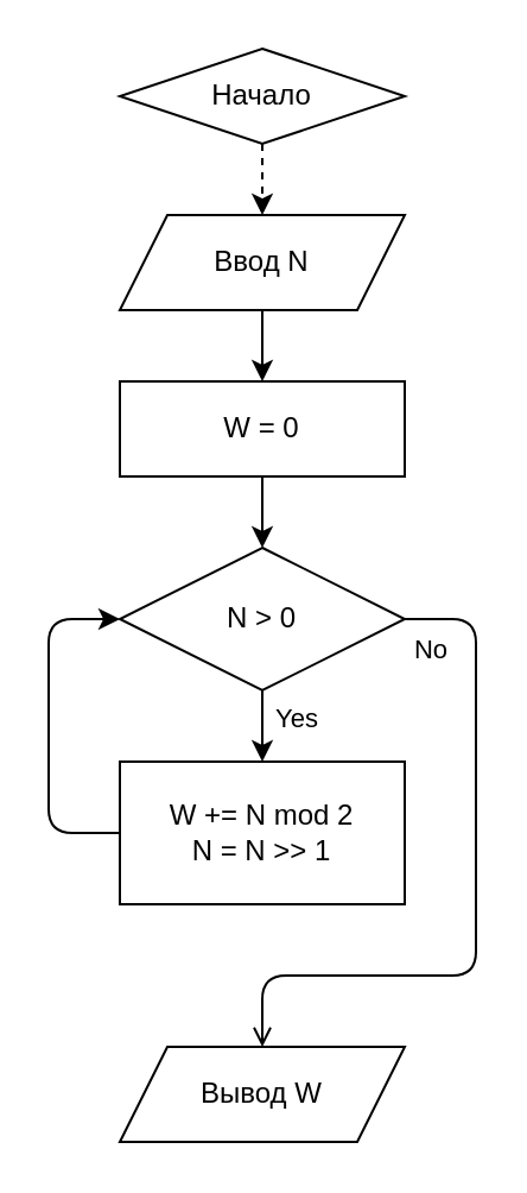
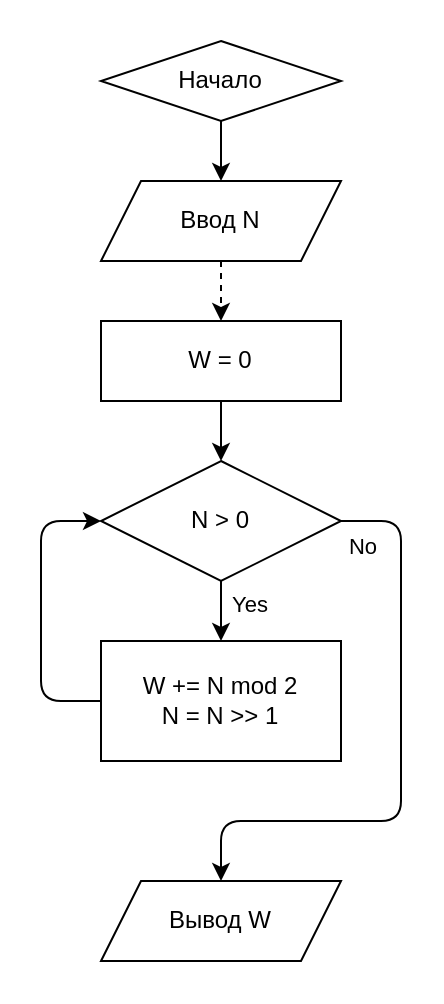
  <mxCell id="0" />
  <mxCell id="1" parent="0" />
- <mxCell id="2" style="edgeStyle=none;html=1;exitX=0.5;exitY=1;exitDx=0;exitDy=0;entryX=0.5;entryY=0;entryDx=0;entryDy=0;dashed=1;" parent="1" source="3" target="5" edge="1"><mxGeometry relative="1" as="geometry" /></mxCell>
+ <mxCell id="2" style="edgeStyle=none;html=1;exitX=0.5;exitY=1;exitDx=0;exitDy=0;entryX=0.5;entryY=0;entryDx=0;entryDy=0;" parent="1" source="3" target="5" edge="1"><mxGeometry relative="1" as="geometry" /></mxCell>
  <mxCell id="3" value="Начало" style="rhombus;whiteSpace=wrap;html=1;arcSize=50;" parent="1" vertex="1"><mxGeometry x="50" y="20" width="120" height="40" as="geometry" /></mxCell>
- <mxCell id="4" style="edgeStyle=none;html=1;exitX=0.5;exitY=1;exitDx=0;exitDy=0;entryX=0.5;entryY=0;entryDx=0;entryDy=0;" parent="1" source="5" target="7" edge="1"><mxGeometry relative="1" as="geometry"><mxPoint x="110" y="445" as="targetPoint" /></mxGeometry></mxCell>
+ <mxCell id="4" style="edgeStyle=none;html=1;exitX=0.5;exitY=1;exitDx=0;exitDy=0;entryX=0.5;entryY=0;entryDx=0;entryDy=0;dashed=1;" parent="1" source="5" target="7" edge="1"><mxGeometry relative="1" as="geometry"><mxPoint x="110" y="445" as="targetPoint" /></mxGeometry></mxCell>
  <mxCell id="5" value="Ввод N" style="shape=parallelogram;perimeter=parallelogramPerimeter;whiteSpace=wrap;html=1;fixedSize=1;" parent="1" vertex="1"><mxGeometry x="50" y="90" width="120" height="40" as="geometry" /></mxCell>
  <mxCell id="6" value="" style="edgeStyle=none;html=1;exitX=0.5;exitY=1;exitDx=0;exitDy=0;" parent="1" source="7" target="12" edge="1"><mxGeometry relative="1" as="geometry"><mxPoint x="110" y="210" as="sourcePoint" /></mxGeometry></mxCell>
  <mxCell id="7" value="W = 0" style="rounded=0;whiteSpace=wrap;html=1;" parent="1" vertex="1"><mxGeometry x="50" y="160" width="120" height="40" as="geometry" /></mxCell>
  <mxCell id="8" value="" style="edgeStyle=none;html=1;" edge="1" parent="1" source="12" target="14"><mxGeometry relative="1" as="geometry" /></mxCell>
  <mxCell id="9" value="Yes" style="edgeLabel;html=1;align=left;verticalAlign=middle;resizable=0;points=[];" vertex="1" connectable="0" parent="8"><mxGeometry x="-0.176" relative="1" as="geometry"><mxPoint x="4" y="-1" as="offset" /></mxGeometry></mxCell>
- <mxCell id="10" style="edgeStyle=none;html=1;entryX=0.5;entryY=0;entryDx=0;entryDy=0;endArrow=open;" edge="1" parent="1" source="12" target="15"><mxGeometry relative="1" as="geometry"><mxPoint x="200" y="260" as="targetPoint" /><Array as="points"><mxPoint x="200" y="260" /><mxPoint x="200" y="410" /><mxPoint x="110" y="410" /></Array></mxGeometry></mxCell>
+ <mxCell id="10" style="edgeStyle=none;html=1;entryX=0.5;entryY=0;entryDx=0;entryDy=0;" edge="1" parent="1" source="12" target="15"><mxGeometry relative="1" as="geometry"><mxPoint x="200" y="260" as="targetPoint" /><Array as="points"><mxPoint x="200" y="260" /><mxPoint x="200" y="410" /><mxPoint x="110" y="410" /></Array></mxGeometry></mxCell>
  <mxCell id="11" value="No" style="edgeLabel;html=1;align=center;verticalAlign=top;resizable=0;points=[];" vertex="1" connectable="0" parent="10"><mxGeometry x="-0.685" y="1" relative="1" as="geometry"><mxPoint x="-21" y="-17" as="offset" /></mxGeometry></mxCell>
  <mxCell id="12" value="N &amp;gt; 0" style="rhombus;whiteSpace=wrap;html=1;" parent="1" vertex="1"><mxGeometry x="50" y="230" width="120" height="60" as="geometry" /></mxCell>
  <mxCell id="13" style="edgeStyle=none;html=1;exitX=0;exitY=0.5;exitDx=0;exitDy=0;entryX=0;entryY=0.5;entryDx=0;entryDy=0;" edge="1" parent="1" source="14" target="12"><mxGeometry relative="1" as="geometry"><Array as="points"><mxPoint x="20" y="350" /><mxPoint x="20" y="260" /></Array></mxGeometry></mxCell>
  <mxCell id="14" value="W += N mod 2&lt;br&gt;N = N &amp;gt;&amp;gt; 1" style="rounded=0;whiteSpace=wrap;html=1;align=center;" parent="1" vertex="1"><mxGeometry x="50" y="320" width="120" height="60" as="geometry" /></mxCell>
  <mxCell id="15" value="Вывод W" style="shape=parallelogram;perimeter=parallelogramPerimeter;whiteSpace=wrap;html=1;fixedSize=1;" parent="1" vertex="1"><mxGeometry x="50" y="440" width="120" height="40" as="geometry" /></mxCell>
